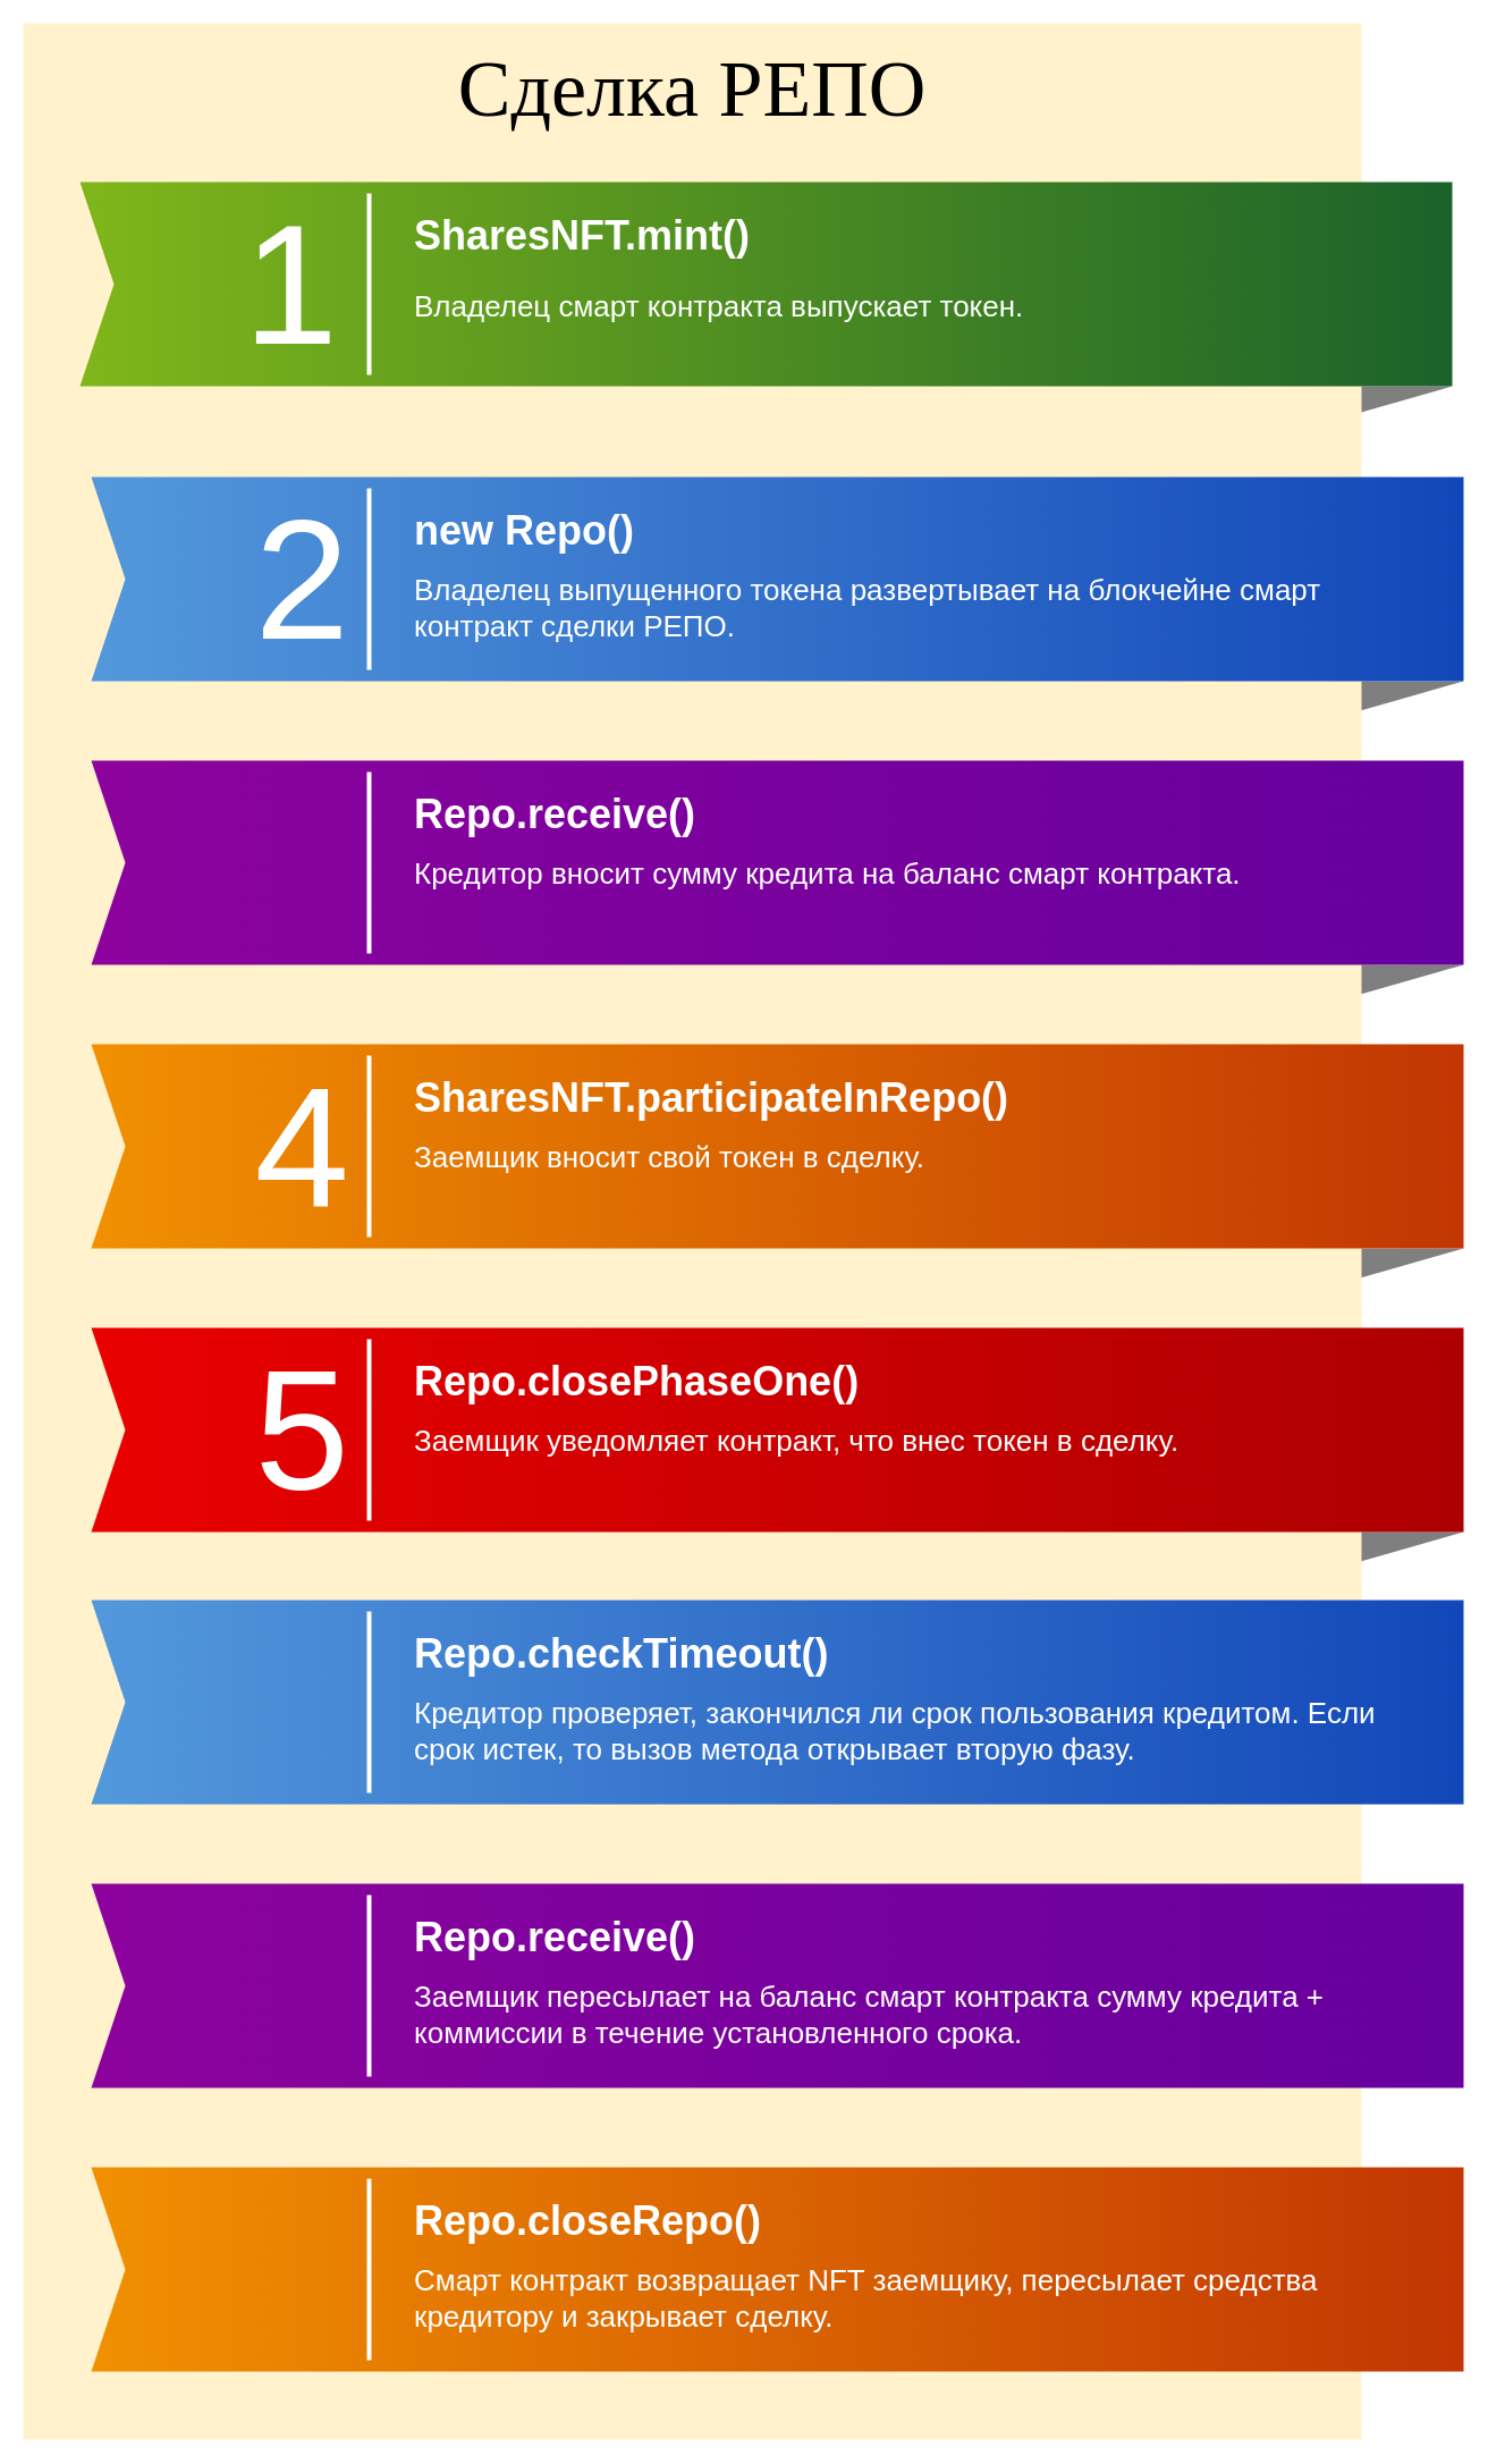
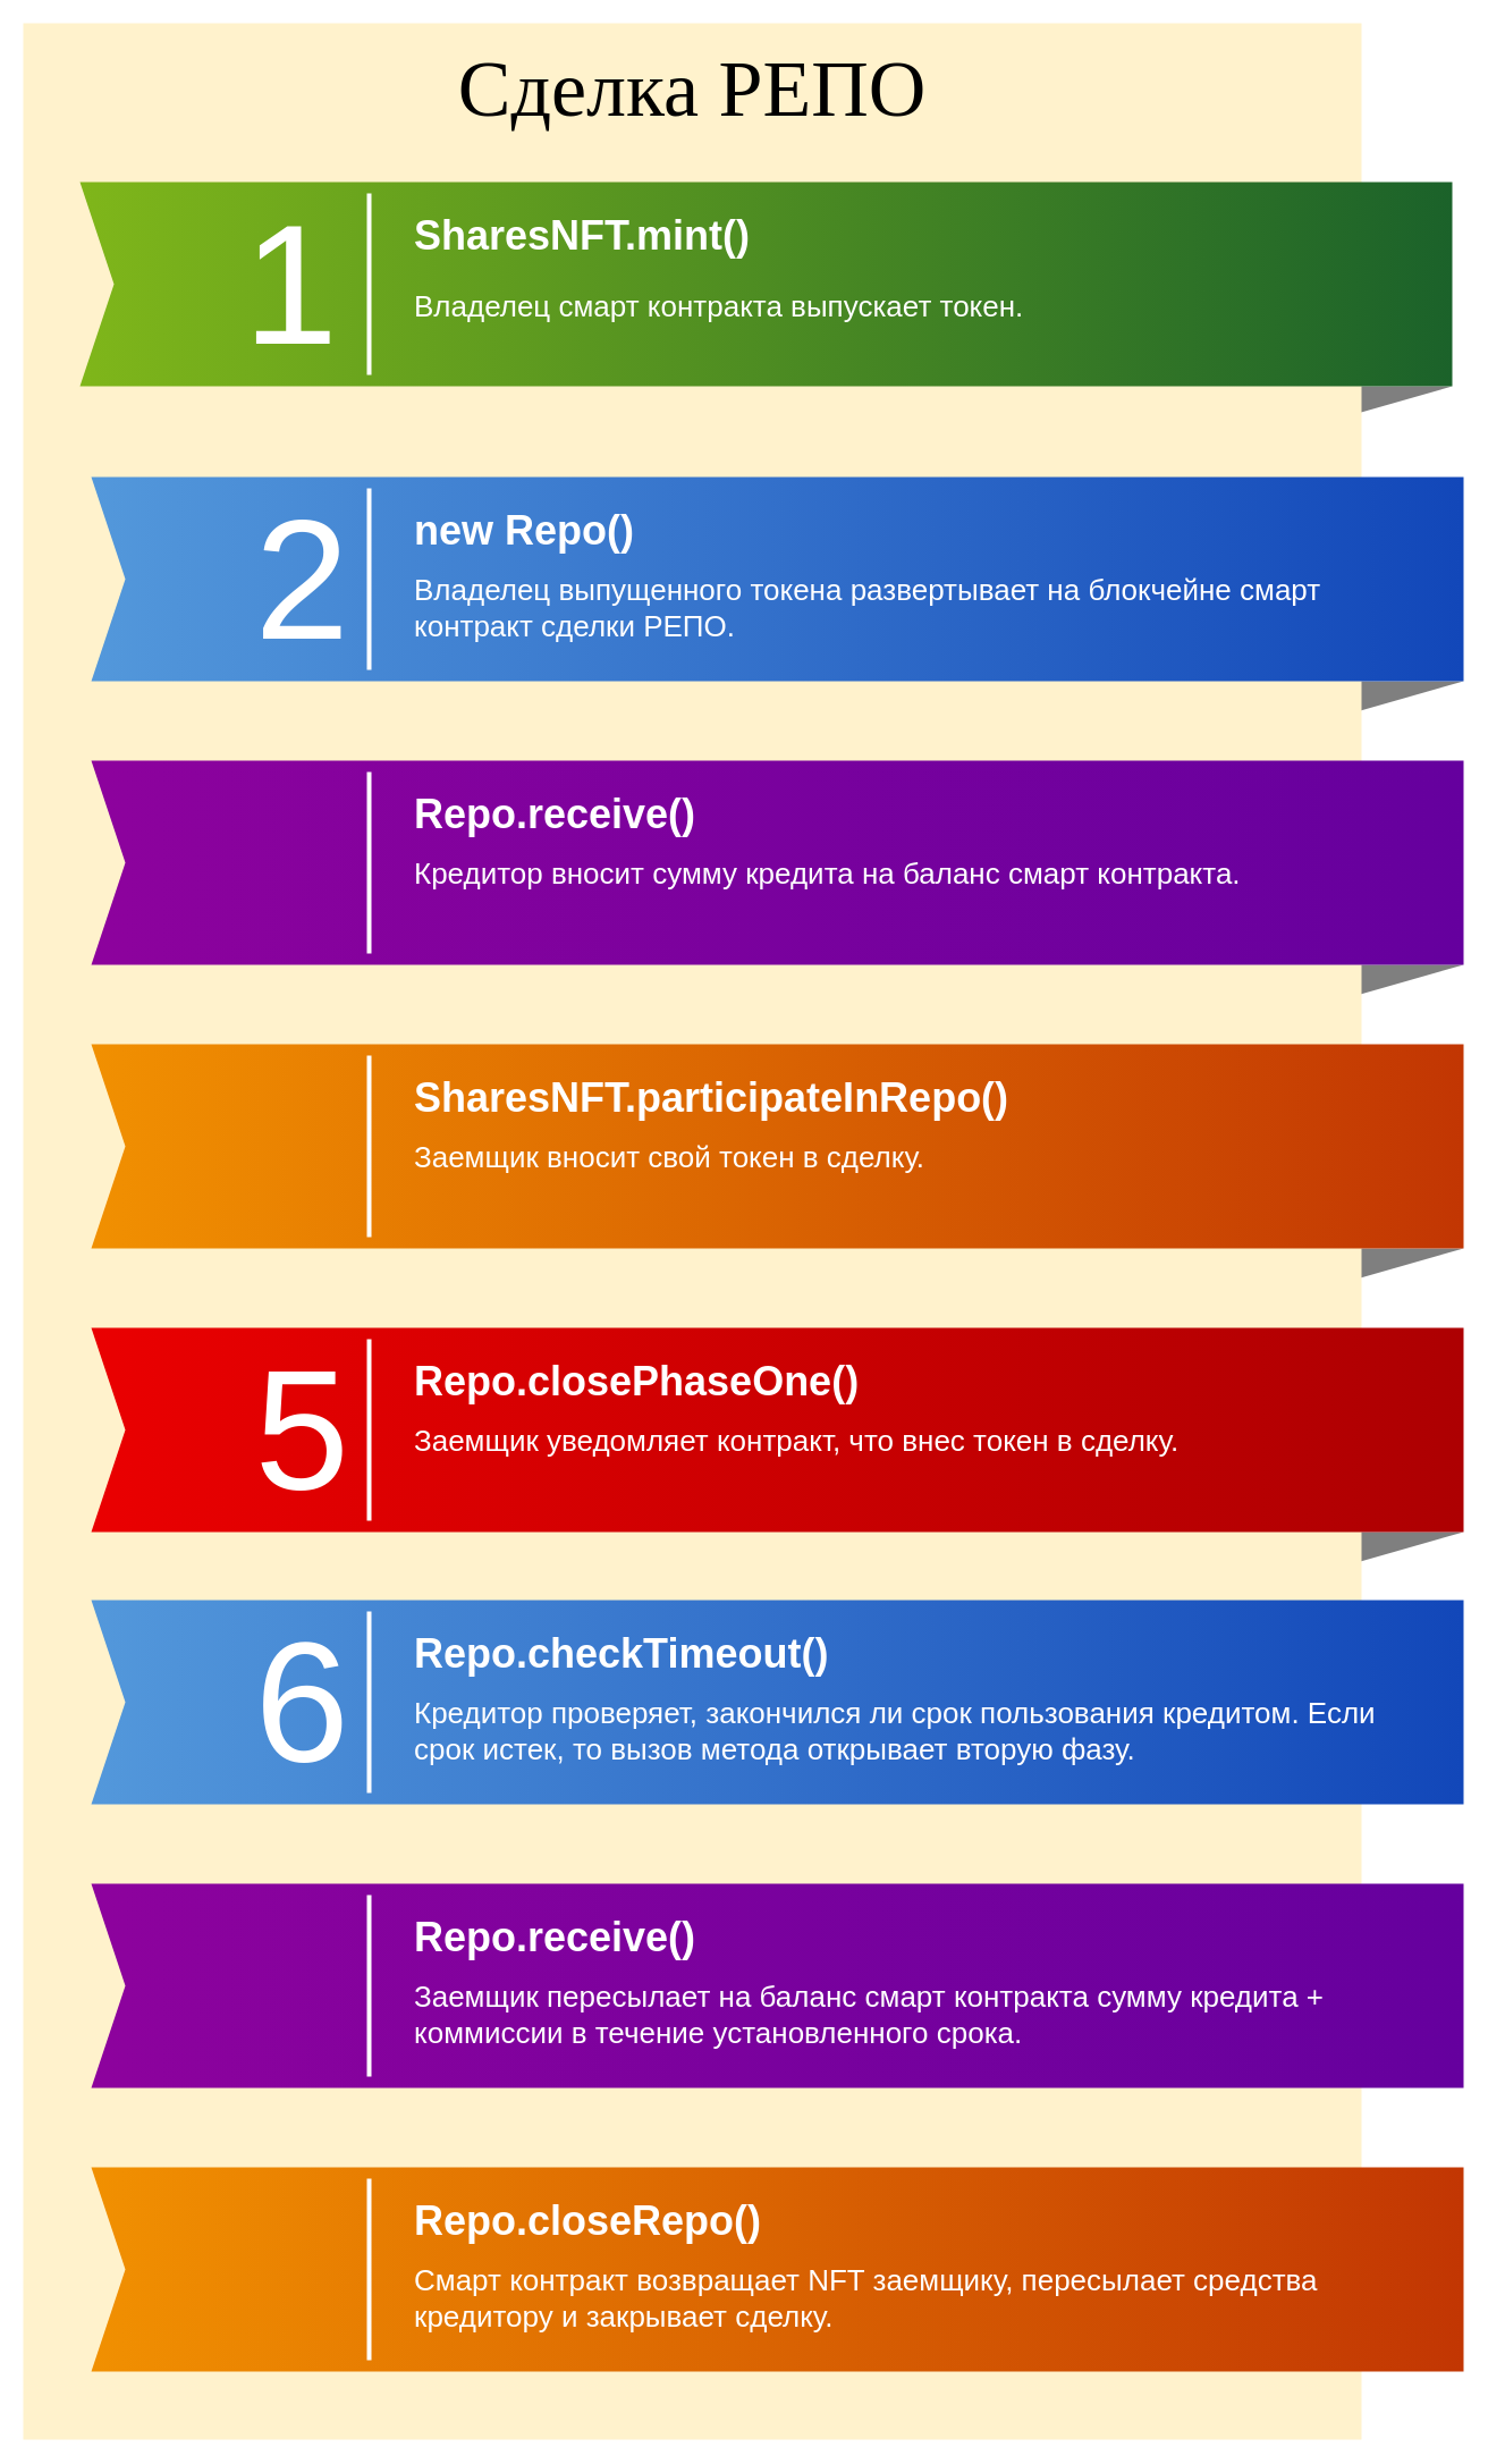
  <mxCell id="0" style=";html=1;" />
  <mxCell id="1" style=";html=1;" parent="0" />
  <mxCell id="2" value="" style="verticalLabelPosition=bottom;verticalAlign=top;html=1;strokeWidth=1;shape=mxgraph.basic.orthogonal_triangle;rounded=0;shadow=0;dashed=0;fontFamily=Tahoma;fontSize=10;fontColor=#FFFFFF;flipV=1;fillColor=#000000;strokeColor=none;opacity=50;" parent="1" vertex="1"><mxGeometry x="1140" y="340" width="140" height="40" as="geometry" /></mxCell>
  <mxCell id="3" value="" style="verticalLabelPosition=bottom;verticalAlign=top;html=1;strokeWidth=1;shape=mxgraph.basic.orthogonal_triangle;rounded=0;shadow=0;dashed=0;fontFamily=Tahoma;fontSize=10;fontColor=#FFFFFF;flipV=1;fillColor=#000000;strokeColor=none;opacity=50;" parent="1" vertex="1"><mxGeometry x="1150" y="600" width="140" height="40" as="geometry" /></mxCell>
  <mxCell id="4" value="" style="verticalLabelPosition=bottom;verticalAlign=top;html=1;strokeWidth=1;shape=mxgraph.basic.orthogonal_triangle;rounded=0;shadow=0;dashed=0;fontFamily=Tahoma;fontSize=10;fontColor=#FFFFFF;flipV=1;fillColor=#000000;strokeColor=none;opacity=50;" parent="1" vertex="1"><mxGeometry x="1150" y="850" width="140" height="40" as="geometry" /></mxCell>
  <mxCell id="5" value="" style="verticalLabelPosition=bottom;verticalAlign=top;html=1;strokeWidth=1;shape=mxgraph.basic.orthogonal_triangle;rounded=0;shadow=0;dashed=0;fontFamily=Tahoma;fontSize=10;fontColor=#FFFFFF;flipV=1;fillColor=#000000;strokeColor=none;opacity=50;" parent="1" vertex="1"><mxGeometry x="1150" y="1100" width="140" height="40" as="geometry" /></mxCell>
  <mxCell id="6" value="" style="verticalLabelPosition=bottom;verticalAlign=top;html=1;strokeWidth=1;shape=mxgraph.basic.orthogonal_triangle;rounded=0;shadow=0;dashed=0;fontFamily=Tahoma;fontSize=10;fontColor=#FFFFFF;flipV=1;fillColor=#000000;strokeColor=none;opacity=50;" parent="1" vertex="1"><mxGeometry x="1150" y="1350" width="140" height="40" as="geometry" /></mxCell>
  <mxCell id="7" value="Сделка РЕПО" style="whiteSpace=wrap;html=1;rounded=0;shadow=0;dashed=0;strokeWidth=1;fillColor=#fff2cc;fontFamily=Verdana;fontSize=70;strokeColor=none;verticalAlign=top;spacingTop=10;" parent="1" vertex="1"><mxGeometry x="20" y="20" width="1180" height="2130" as="geometry" /></mxCell>
  <mxCell id="8" value="" style="html=1;shadow=0;dashed=0;align=center;verticalAlign=middle;shape=mxgraph.arrows2.arrow;dy=0;dx=0;notch=30;rounded=0;strokeColor=none;strokeWidth=1;fillColor=#7FB61A;fontFamily=Tahoma;fontSize=10;fontColor=#FFFFFF;gradientColor=#1B622A;gradientDirection=east;" parent="1" vertex="1"><mxGeometry x="70" y="160" width="1210" height="180" as="geometry" /></mxCell>
  <mxCell id="9" value="" style="html=1;shadow=0;dashed=0;align=center;verticalAlign=middle;shape=mxgraph.arrows2.arrow;dy=0;dx=0;notch=30;rounded=0;strokeColor=none;strokeWidth=1;fillColor=#5398DB;fontFamily=Tahoma;fontSize=10;fontColor=#FFFFFF;gradientColor=#1247B9;gradientDirection=east;" parent="1" vertex="1"><mxGeometry x="80" y="420" width="1210" height="180" as="geometry" /></mxCell>
  <mxCell id="10" value="" style="html=1;shadow=0;dashed=0;align=center;verticalAlign=middle;shape=mxgraph.arrows2.arrow;dy=0;dx=0;notch=30;rounded=0;strokeColor=none;strokeWidth=1;fillColor=#8D029D;fontFamily=Tahoma;fontSize=10;fontColor=#FFFFFF;gradientColor=#65009E;gradientDirection=east;" parent="1" vertex="1"><mxGeometry x="80" y="670" width="1210" height="180" as="geometry" /></mxCell>
  <mxCell id="11" value="" style="html=1;shadow=0;dashed=0;align=center;verticalAlign=middle;shape=mxgraph.arrows2.arrow;dy=0;dx=0;notch=30;rounded=0;strokeColor=none;strokeWidth=1;fillColor=#F19001;fontFamily=Tahoma;fontSize=10;fontColor=#FFFFFF;gradientColor=#C23603;gradientDirection=east;" parent="1" vertex="1"><mxGeometry x="80" y="920" width="1210" height="180" as="geometry" /></mxCell>
  <mxCell id="12" value="" style="html=1;shadow=0;dashed=0;align=center;verticalAlign=middle;shape=mxgraph.arrows2.arrow;dy=0;dx=0;notch=30;rounded=0;strokeColor=none;strokeWidth=1;fillColor=#EA0001;fontFamily=Tahoma;fontSize=10;fontColor=#FFFFFF;gradientColor=#AD0002;gradientDirection=east;" parent="1" vertex="1"><mxGeometry x="80" y="1170" width="1210" height="180" as="geometry" /></mxCell>
  <mxCell id="13" value="1" style="text;html=1;strokeColor=none;fillColor=none;align=right;verticalAlign=middle;whiteSpace=wrap;rounded=0;shadow=0;dashed=0;fontFamily=Helvetica;fontSize=150;fontColor=#FFFFFF;" parent="1" vertex="1"><mxGeometry x="100" y="160" width="200" height="180" as="geometry" /></mxCell>
  <mxCell id="14" value="2" style="text;html=1;strokeColor=none;fillColor=none;align=right;verticalAlign=middle;whiteSpace=wrap;rounded=0;shadow=0;dashed=0;fontFamily=Helvetica;fontSize=150;fontColor=#FFFFFF;" parent="1" vertex="1"><mxGeometry x="110" y="420" width="200" height="180" as="geometry" /></mxCell>
- <mxCell id="15" value="4" style="text;html=1;strokeColor=none;fillColor=none;align=right;verticalAlign=middle;whiteSpace=wrap;rounded=0;shadow=0;dashed=0;fontFamily=Helvetica;fontSize=150;fontColor=#FFFFFF;" parent="1" vertex="1"><mxGeometry x="110" y="920" width="200" height="180" as="geometry" /></mxCell>
  <mxCell id="16" value="5" style="text;html=1;strokeColor=none;fillColor=none;align=right;verticalAlign=middle;whiteSpace=wrap;rounded=0;shadow=0;dashed=0;fontFamily=Helvetica;fontSize=150;fontColor=#FFFFFF;" parent="1" vertex="1"><mxGeometry x="110" y="1170" width="200" height="180" as="geometry" /></mxCell>
  <mxCell id="17" value="" style="line;strokeWidth=4;direction=south;html=1;rounded=0;shadow=0;dashed=0;fillColor=none;gradientColor=#AD0002;fontFamily=Helvetica;fontSize=150;fontColor=#FFFFFF;align=right;strokeColor=#FFFFFF;" parent="1" vertex="1"><mxGeometry x="320" y="170" width="10" height="160" as="geometry" /></mxCell>
  <mxCell id="18" value="" style="line;strokeWidth=4;direction=south;html=1;rounded=0;shadow=0;dashed=0;fillColor=none;gradientColor=#AD0002;fontFamily=Helvetica;fontSize=150;fontColor=#FFFFFF;align=right;strokeColor=#FFFFFF;" parent="1" vertex="1"><mxGeometry x="320" y="430" width="10" height="160" as="geometry" /></mxCell>
  <mxCell id="19" value="" style="line;strokeWidth=4;direction=south;html=1;rounded=0;shadow=0;dashed=0;fillColor=none;gradientColor=#AD0002;fontFamily=Helvetica;fontSize=150;fontColor=#FFFFFF;align=right;strokeColor=#FFFFFF;" parent="1" vertex="1"><mxGeometry x="320" y="680" width="10" height="160" as="geometry" /></mxCell>
  <mxCell id="20" value="" style="line;strokeWidth=4;direction=south;html=1;rounded=0;shadow=0;dashed=0;fillColor=none;gradientColor=#AD0002;fontFamily=Helvetica;fontSize=150;fontColor=#FFFFFF;align=right;strokeColor=#FFFFFF;" parent="1" vertex="1"><mxGeometry x="320" y="930" width="10" height="160" as="geometry" /></mxCell>
  <mxCell id="21" value="" style="line;strokeWidth=4;direction=south;html=1;rounded=0;shadow=0;dashed=0;fillColor=none;gradientColor=#AD0002;fontFamily=Helvetica;fontSize=150;fontColor=#FFFFFF;align=right;strokeColor=#FFFFFF;" parent="1" vertex="1"><mxGeometry x="320" y="1180" width="10" height="160" as="geometry" /></mxCell>
  <mxCell id="22" value="&lt;h1&gt;&lt;font style=&quot;font-size: 36px;&quot;&gt;SharesNFT.mint()&lt;/font&gt;&lt;/h1&gt;&lt;p style=&quot;font-size: 26px;&quot;&gt;&lt;font style=&quot;font-size: 26px;&quot;&gt;Владелец смарт контракта выпускает токен&lt;/font&gt;&lt;span style=&quot;&quot;&gt;.&lt;/span&gt;&lt;/p&gt;" style="text;html=1;strokeColor=none;fillColor=none;spacing=5;spacingTop=-20;whiteSpace=wrap;overflow=hidden;rounded=0;shadow=0;dashed=0;fontFamily=Helvetica;fontSize=12;fontColor=#FFFFFF;align=left;" parent="1" vertex="1"><mxGeometry x="360" y="180" width="670" height="140" as="geometry" /></mxCell>
  <mxCell id="23" value="&lt;h1&gt;&lt;font style=&quot;font-size: 36px;&quot;&gt;new Repo()&lt;/font&gt;&lt;/h1&gt;&lt;p&gt;&lt;font style=&quot;font-size: 26px;&quot;&gt;Владелец выпущенного токена развертывает на блокчейне смарт контракт сделки РЕПО.&lt;/font&gt;&lt;/p&gt;" style="text;html=1;strokeColor=none;fillColor=none;spacing=5;spacingTop=-20;whiteSpace=wrap;overflow=hidden;rounded=0;shadow=0;dashed=0;fontFamily=Helvetica;fontSize=12;fontColor=#FFFFFF;align=left;" parent="1" vertex="1"><mxGeometry x="360" y="440" width="880" height="140" as="geometry" /></mxCell>
  <mxCell id="24" value="&lt;h1&gt;&lt;font style=&quot;font-size: 36px;&quot;&gt;Repo.receive()&lt;/font&gt;&lt;/h1&gt;&lt;p&gt;&lt;font style=&quot;font-size: 26px;&quot;&gt;Кредитор вносит сумму кредита на баланс смарт контракта.&lt;/font&gt;&lt;/p&gt;" style="text;html=1;strokeColor=none;fillColor=none;spacing=5;spacingTop=-20;whiteSpace=wrap;overflow=hidden;rounded=0;shadow=0;dashed=0;fontFamily=Helvetica;fontSize=12;fontColor=#FFFFFF;align=left;" parent="1" vertex="1"><mxGeometry x="360" y="690" width="860" height="140" as="geometry" /></mxCell>
  <mxCell id="25" value="&lt;h1&gt;&lt;font style=&quot;font-size: 36px;&quot;&gt;SharesNFT.participateInRepo()&lt;/font&gt;&lt;/h1&gt;&lt;p&gt;&lt;font style=&quot;font-size: 26px;&quot;&gt;Заемщик вносит свой токен в сделку.&lt;/font&gt;&lt;/p&gt;" style="text;html=1;strokeColor=none;fillColor=none;spacing=5;spacingTop=-20;whiteSpace=wrap;overflow=hidden;rounded=0;shadow=0;dashed=0;fontFamily=Helvetica;fontSize=12;fontColor=#FFFFFF;align=left;" parent="1" vertex="1"><mxGeometry x="360" y="940" width="670" height="140" as="geometry" /></mxCell>
  <mxCell id="26" value="&lt;h1&gt;&lt;font style=&quot;font-size: 36px;&quot;&gt;Repo.closePhaseOne()&lt;/font&gt;&lt;/h1&gt;&lt;p&gt;&lt;font style=&quot;font-size: 26px;&quot;&gt;Заемщик уведомляет контракт, что внес токен в сделку.&lt;/font&gt;&lt;/p&gt;" style="text;html=1;strokeColor=none;fillColor=none;spacing=5;spacingTop=-20;whiteSpace=wrap;overflow=hidden;rounded=0;shadow=0;dashed=0;fontFamily=Helvetica;fontSize=12;fontColor=#FFFFFF;align=left;" parent="1" vertex="1"><mxGeometry x="360" y="1190" width="840" height="140" as="geometry" /></mxCell>
  <mxCell id="27" value="" style="html=1;shadow=0;dashed=0;align=center;verticalAlign=middle;shape=mxgraph.arrows2.arrow;dy=0;dx=0;notch=30;rounded=0;strokeColor=none;strokeWidth=1;fillColor=#5398DB;fontFamily=Tahoma;fontSize=10;fontColor=#FFFFFF;gradientColor=#1247B9;gradientDirection=east;" parent="1" vertex="1"><mxGeometry x="80" y="1410" width="1210" height="180" as="geometry" /></mxCell>
  <mxCell id="28" value="" style="html=1;shadow=0;dashed=0;align=center;verticalAlign=middle;shape=mxgraph.arrows2.arrow;dy=0;dx=0;notch=30;rounded=0;strokeColor=none;strokeWidth=1;fillColor=#8D029D;fontFamily=Tahoma;fontSize=10;fontColor=#FFFFFF;gradientColor=#65009E;gradientDirection=east;" parent="1" vertex="1"><mxGeometry x="80" y="1660" width="1210" height="180" as="geometry" /></mxCell>
  <mxCell id="29" value="" style="html=1;shadow=0;dashed=0;align=center;verticalAlign=middle;shape=mxgraph.arrows2.arrow;dy=0;dx=0;notch=30;rounded=0;strokeColor=none;strokeWidth=1;fillColor=#F19001;fontFamily=Tahoma;fontSize=10;fontColor=#FFFFFF;gradientColor=#C23603;gradientDirection=east;" parent="1" vertex="1"><mxGeometry x="80" y="1910" width="1210" height="180" as="geometry" /></mxCell>
+ <mxCell id="30" value="6" style="text;html=1;strokeColor=none;fillColor=none;align=right;verticalAlign=middle;whiteSpace=wrap;rounded=0;shadow=0;dashed=0;fontFamily=Helvetica;fontSize=150;fontColor=#FFFFFF;" parent="1" vertex="1"><mxGeometry x="110" y="1410" width="200" height="180" as="geometry" /></mxCell>
  <mxCell id="31" value="&lt;h1&gt;&lt;font style=&quot;font-size: 36px;&quot;&gt;Repo.checkTimeout()&lt;/font&gt;&lt;/h1&gt;&lt;p&gt;&lt;span style=&quot;font-size: 26px;&quot;&gt;Кредитор проверяет, закончился ли срок пользования кредитом. Если срок истек, то вызов метода открывает вторую фазу.&lt;/span&gt;&lt;/p&gt;" style="text;html=1;strokeColor=none;fillColor=none;spacing=5;spacingTop=-20;whiteSpace=wrap;overflow=hidden;rounded=0;shadow=0;dashed=0;fontFamily=Helvetica;fontSize=12;fontColor=#FFFFFF;align=left;" parent="1" vertex="1"><mxGeometry x="360" y="1430" width="880" height="140" as="geometry" /></mxCell>
  <mxCell id="32" value="&lt;h1&gt;&lt;font style=&quot;font-size: 36px;&quot;&gt;Repo.receive()&lt;/font&gt;&lt;/h1&gt;&lt;p&gt;&lt;span style=&quot;font-size: 26px;&quot;&gt;Заемщик пересылает на баланс смарт контракта сумму кредита + коммиссии в течение установленного срока.&amp;nbsp;&lt;/span&gt;&lt;/p&gt;" style="text;html=1;strokeColor=none;fillColor=none;spacing=5;spacingTop=-20;whiteSpace=wrap;overflow=hidden;rounded=0;shadow=0;dashed=0;fontFamily=Helvetica;fontSize=12;fontColor=#FFFFFF;align=left;" parent="1" vertex="1"><mxGeometry x="360" y="1680" width="860" height="140" as="geometry" /></mxCell>
  <mxCell id="33" value="&lt;h1&gt;&lt;font style=&quot;font-size: 36px;&quot;&gt;Repo.closeRepo()&lt;/font&gt;&lt;/h1&gt;&lt;p&gt;&lt;font style=&quot;font-size: 26px;&quot;&gt;Смарт контракт возвращает NFT заемщику, пересылает средства кредитору и закрывает сделку.&lt;/font&gt;&lt;/p&gt;" style="text;html=1;strokeColor=none;fillColor=none;spacing=5;spacingTop=-20;whiteSpace=wrap;overflow=hidden;rounded=0;shadow=0;dashed=0;fontFamily=Helvetica;fontSize=12;fontColor=#FFFFFF;align=left;" parent="1" vertex="1"><mxGeometry x="360" y="1930" width="880" height="140" as="geometry" /></mxCell>
  <mxCell id="34" value="" style="line;strokeWidth=4;direction=south;html=1;rounded=0;shadow=0;dashed=0;fillColor=none;gradientColor=#AD0002;fontFamily=Helvetica;fontSize=150;fontColor=#FFFFFF;align=right;strokeColor=#FFFFFF;" vertex="1" parent="1"><mxGeometry x="320" y="1420" width="10" height="160" as="geometry" /></mxCell>
  <mxCell id="35" value="" style="line;strokeWidth=4;direction=south;html=1;rounded=0;shadow=0;dashed=0;fillColor=none;gradientColor=#AD0002;fontFamily=Helvetica;fontSize=150;fontColor=#FFFFFF;align=right;strokeColor=#FFFFFF;" vertex="1" parent="1"><mxGeometry x="320" y="1670" width="10" height="160" as="geometry" /></mxCell>
  <mxCell id="36" value="" style="line;strokeWidth=4;direction=south;html=1;rounded=0;shadow=0;dashed=0;fillColor=none;gradientColor=#AD0002;fontFamily=Helvetica;fontSize=150;fontColor=#FFFFFF;align=right;strokeColor=#FFFFFF;" vertex="1" parent="1"><mxGeometry x="320" y="1920" width="10" height="160" as="geometry" /></mxCell>
